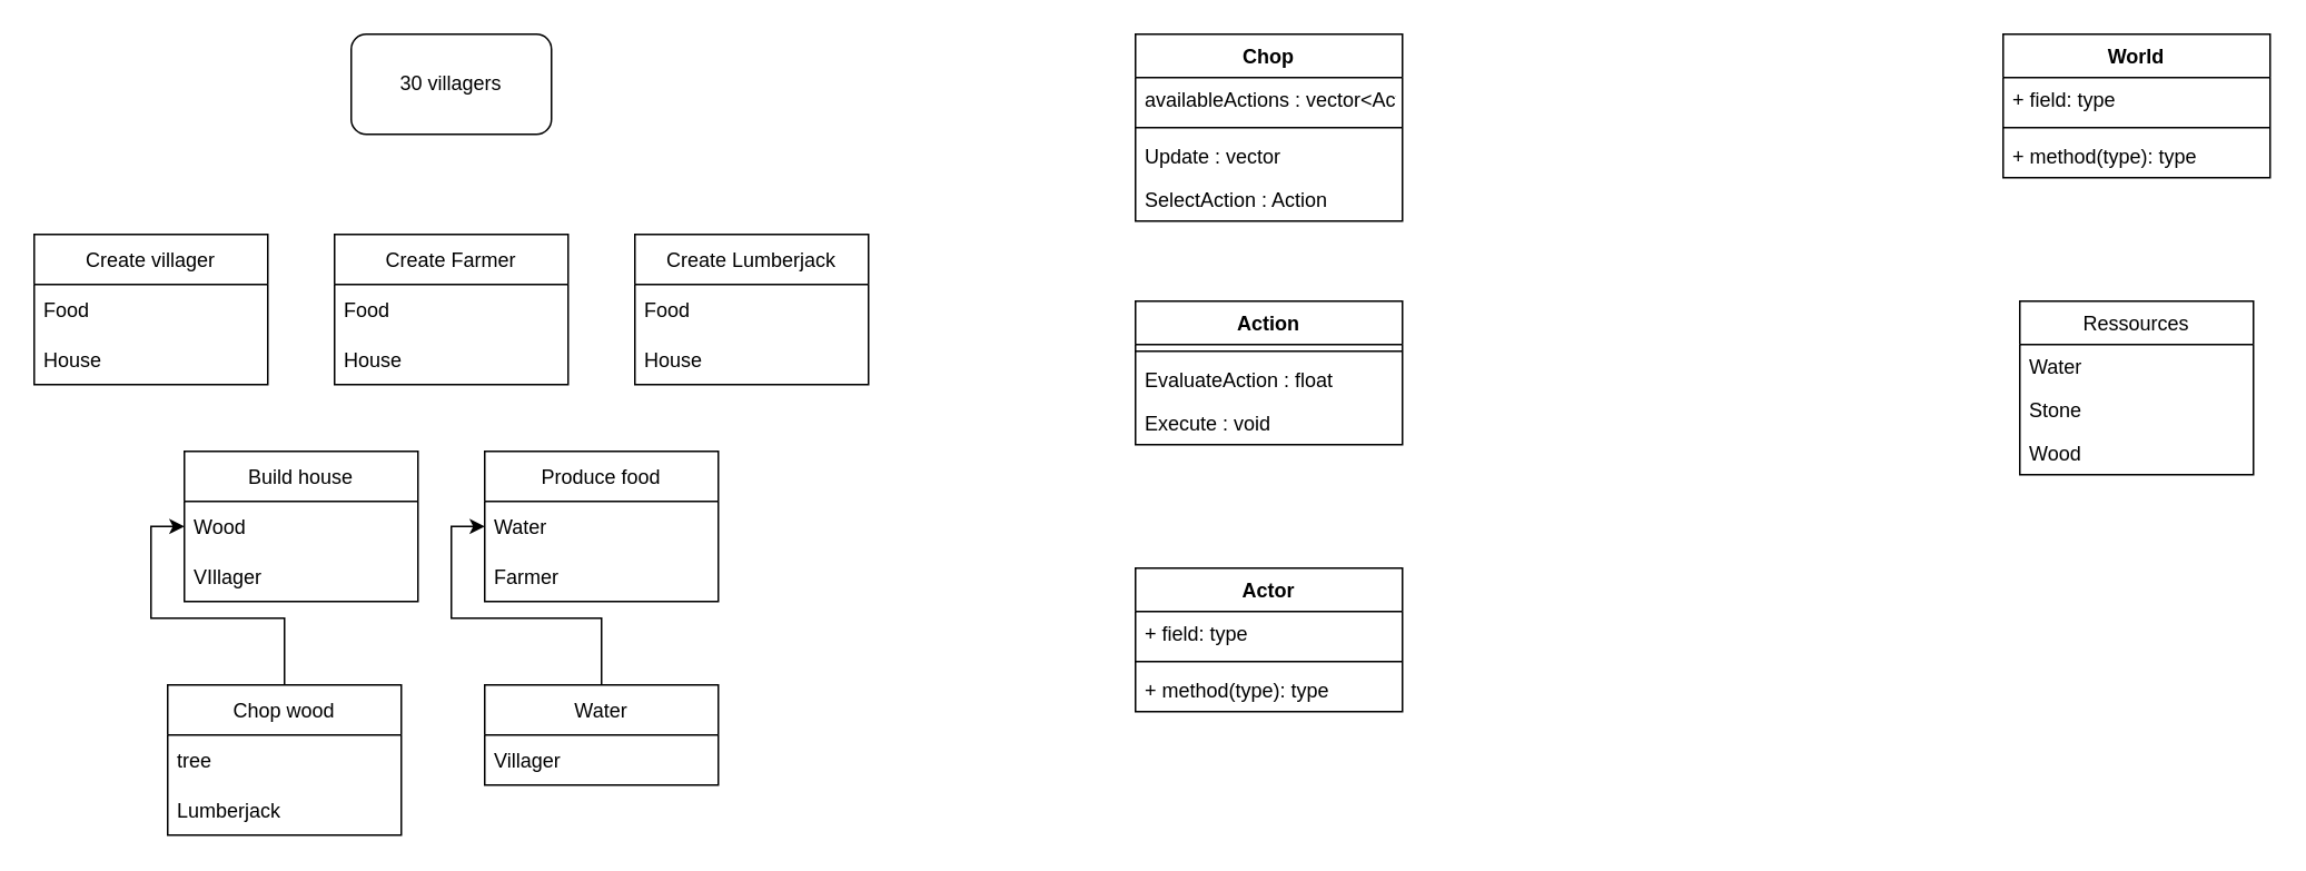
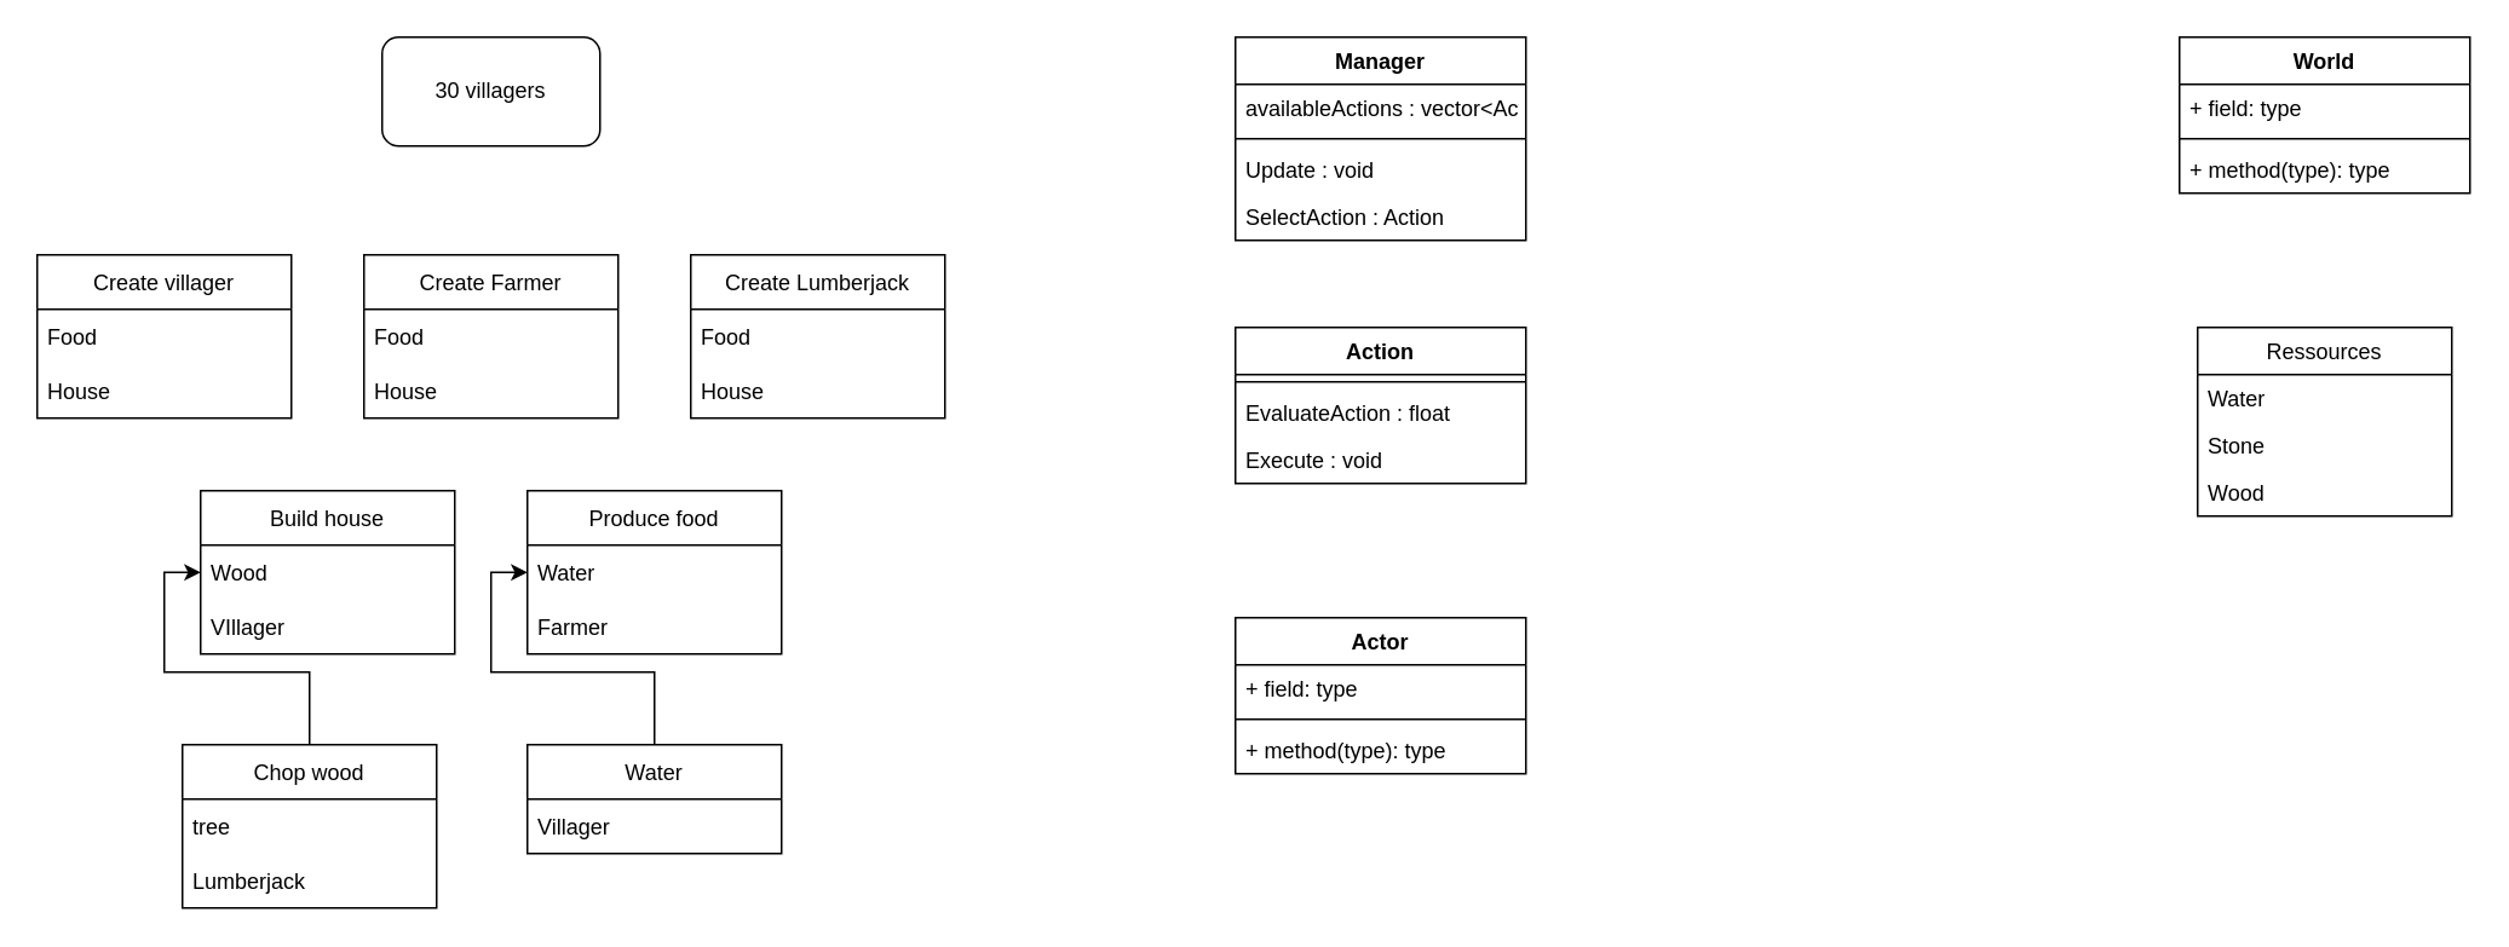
  <mxCell id="0" />
  <mxCell id="1" parent="0" />
- <mxCell id="2" value="Chop" style="swimlane;fontStyle=1;align=center;verticalAlign=top;childLayout=stackLayout;horizontal=1;startSize=26;horizontalStack=0;resizeParent=1;resizeParentMax=0;resizeLast=0;collapsible=1;marginBottom=0;" parent="1" vertex="1"><mxGeometry x="680" y="20" width="160" height="112" as="geometry" /></mxCell>
+ <mxCell id="2" value="Manager" style="swimlane;fontStyle=1;align=center;verticalAlign=top;childLayout=stackLayout;horizontal=1;startSize=26;horizontalStack=0;resizeParent=1;resizeParentMax=0;resizeLast=0;collapsible=1;marginBottom=0;" parent="1" vertex="1"><mxGeometry x="680" y="20" width="160" height="112" as="geometry" /></mxCell>
  <mxCell id="3" value="availableActions : vector&lt;Action&gt;" style="text;strokeColor=none;fillColor=none;align=left;verticalAlign=top;spacingLeft=4;spacingRight=4;overflow=hidden;rotatable=0;points=[[0,0.5],[1,0.5]];portConstraint=eastwest;" parent="2" vertex="1"><mxGeometry y="26" width="160" height="26" as="geometry" /></mxCell>
  <mxCell id="4" value="" style="line;strokeWidth=1;fillColor=none;align=left;verticalAlign=middle;spacingTop=-1;spacingLeft=3;spacingRight=3;rotatable=0;labelPosition=right;points=[];portConstraint=eastwest;strokeColor=inherit;" parent="2" vertex="1"><mxGeometry y="52" width="160" height="8" as="geometry" /></mxCell>
- <mxCell id="5" value="Update : vector" style="text;strokeColor=none;fillColor=none;align=left;verticalAlign=top;spacingLeft=4;spacingRight=4;overflow=hidden;rotatable=0;points=[[0,0.5],[1,0.5]];portConstraint=eastwest;" parent="2" vertex="1"><mxGeometry y="60" width="160" height="26" as="geometry" /></mxCell>
+ <mxCell id="5" value="Update : void" style="text;strokeColor=none;fillColor=none;align=left;verticalAlign=top;spacingLeft=4;spacingRight=4;overflow=hidden;rotatable=0;points=[[0,0.5],[1,0.5]];portConstraint=eastwest;" parent="2" vertex="1"><mxGeometry y="60" width="160" height="26" as="geometry" /></mxCell>
  <mxCell id="6" value="SelectAction : Action" style="text;strokeColor=none;fillColor=none;align=left;verticalAlign=top;spacingLeft=4;spacingRight=4;overflow=hidden;rotatable=0;points=[[0,0.5],[1,0.5]];portConstraint=eastwest;" parent="2" vertex="1"><mxGeometry y="86" width="160" height="26" as="geometry" /></mxCell>
  <mxCell id="7" value="Action" style="swimlane;fontStyle=1;align=center;verticalAlign=top;childLayout=stackLayout;horizontal=1;startSize=26;horizontalStack=0;resizeParent=1;resizeParentMax=0;resizeLast=0;collapsible=1;marginBottom=0;" parent="1" vertex="1"><mxGeometry x="680" y="180" width="160" height="86" as="geometry" /></mxCell>
  <mxCell id="8" value="" style="line;strokeWidth=1;fillColor=none;align=left;verticalAlign=middle;spacingTop=-1;spacingLeft=3;spacingRight=3;rotatable=0;labelPosition=right;points=[];portConstraint=eastwest;strokeColor=inherit;" parent="7" vertex="1"><mxGeometry y="26" width="160" height="8" as="geometry" /></mxCell>
  <mxCell id="9" value="EvaluateAction : float" style="text;strokeColor=none;fillColor=none;align=left;verticalAlign=top;spacingLeft=4;spacingRight=4;overflow=hidden;rotatable=0;points=[[0,0.5],[1,0.5]];portConstraint=eastwest;" parent="7" vertex="1"><mxGeometry y="34" width="160" height="26" as="geometry" /></mxCell>
  <mxCell id="10" value="Execute : void" style="text;strokeColor=none;fillColor=none;align=left;verticalAlign=top;spacingLeft=4;spacingRight=4;overflow=hidden;rotatable=0;points=[[0,0.5],[1,0.5]];portConstraint=eastwest;" parent="7" vertex="1"><mxGeometry y="60" width="160" height="26" as="geometry" /></mxCell>
  <mxCell id="11" value="World" style="swimlane;fontStyle=1;align=center;verticalAlign=top;childLayout=stackLayout;horizontal=1;startSize=26;horizontalStack=0;resizeParent=1;resizeParentMax=0;resizeLast=0;collapsible=1;marginBottom=0;" parent="1" vertex="1"><mxGeometry x="1200" y="20" width="160" height="86" as="geometry" /></mxCell>
  <mxCell id="12" value="+ field: type" style="text;strokeColor=none;fillColor=none;align=left;verticalAlign=top;spacingLeft=4;spacingRight=4;overflow=hidden;rotatable=0;points=[[0,0.5],[1,0.5]];portConstraint=eastwest;" parent="11" vertex="1"><mxGeometry y="26" width="160" height="26" as="geometry" /></mxCell>
  <mxCell id="13" value="" style="line;strokeWidth=1;fillColor=none;align=left;verticalAlign=middle;spacingTop=-1;spacingLeft=3;spacingRight=3;rotatable=0;labelPosition=right;points=[];portConstraint=eastwest;strokeColor=inherit;" parent="11" vertex="1"><mxGeometry y="52" width="160" height="8" as="geometry" /></mxCell>
  <mxCell id="14" value="+ method(type): type" style="text;strokeColor=none;fillColor=none;align=left;verticalAlign=top;spacingLeft=4;spacingRight=4;overflow=hidden;rotatable=0;points=[[0,0.5],[1,0.5]];portConstraint=eastwest;" parent="11" vertex="1"><mxGeometry y="60" width="160" height="26" as="geometry" /></mxCell>
  <mxCell id="15" value="Ressources" style="swimlane;fontStyle=0;childLayout=stackLayout;horizontal=1;startSize=26;fillColor=none;horizontalStack=0;resizeParent=1;resizeParentMax=0;resizeLast=0;collapsible=1;marginBottom=0;" parent="1" vertex="1"><mxGeometry x="1210" y="180" width="140" height="104" as="geometry" /></mxCell>
  <mxCell id="16" value="Water" style="text;strokeColor=none;fillColor=none;align=left;verticalAlign=top;spacingLeft=4;spacingRight=4;overflow=hidden;rotatable=0;points=[[0,0.5],[1,0.5]];portConstraint=eastwest;" parent="15" vertex="1"><mxGeometry y="26" width="140" height="26" as="geometry" /></mxCell>
  <mxCell id="17" value="Stone" style="text;strokeColor=none;fillColor=none;align=left;verticalAlign=top;spacingLeft=4;spacingRight=4;overflow=hidden;rotatable=0;points=[[0,0.5],[1,0.5]];portConstraint=eastwest;" parent="15" vertex="1"><mxGeometry y="52" width="140" height="26" as="geometry" /></mxCell>
  <mxCell id="18" value="Wood" style="text;strokeColor=none;fillColor=none;align=left;verticalAlign=top;spacingLeft=4;spacingRight=4;overflow=hidden;rotatable=0;points=[[0,0.5],[1,0.5]];portConstraint=eastwest;" parent="15" vertex="1"><mxGeometry y="78" width="140" height="26" as="geometry" /></mxCell>
  <mxCell id="19" value="Actor" style="swimlane;fontStyle=1;align=center;verticalAlign=top;childLayout=stackLayout;horizontal=1;startSize=26;horizontalStack=0;resizeParent=1;resizeParentMax=0;resizeLast=0;collapsible=1;marginBottom=0;" parent="1" vertex="1"><mxGeometry x="680" y="340" width="160" height="86" as="geometry" /></mxCell>
  <mxCell id="20" value="+ field: type" style="text;strokeColor=none;fillColor=none;align=left;verticalAlign=top;spacingLeft=4;spacingRight=4;overflow=hidden;rotatable=0;points=[[0,0.5],[1,0.5]];portConstraint=eastwest;" parent="19" vertex="1"><mxGeometry y="26" width="160" height="26" as="geometry" /></mxCell>
  <mxCell id="21" value="" style="line;strokeWidth=1;fillColor=none;align=left;verticalAlign=middle;spacingTop=-1;spacingLeft=3;spacingRight=3;rotatable=0;labelPosition=right;points=[];portConstraint=eastwest;strokeColor=inherit;" parent="19" vertex="1"><mxGeometry y="52" width="160" height="8" as="geometry" /></mxCell>
  <mxCell id="22" value="+ method(type): type" style="text;strokeColor=none;fillColor=none;align=left;verticalAlign=top;spacingLeft=4;spacingRight=4;overflow=hidden;rotatable=0;points=[[0,0.5],[1,0.5]];portConstraint=eastwest;" parent="19" vertex="1"><mxGeometry y="60" width="160" height="26" as="geometry" /></mxCell>
  <mxCell id="23" value="30 villagers" style="whiteSpace=wrap;html=1;rounded=1;" parent="1" vertex="1"><mxGeometry x="210" y="20" width="120" height="60" as="geometry" /></mxCell>
  <mxCell id="24" value="Create villager" style="swimlane;fontStyle=0;childLayout=stackLayout;horizontal=1;startSize=30;horizontalStack=0;resizeParent=1;resizeParentMax=0;resizeLast=0;collapsible=1;marginBottom=0;" parent="1" vertex="1"><mxGeometry x="20" y="140" width="140" height="90" as="geometry" /></mxCell>
  <mxCell id="25" value="Food" style="text;strokeColor=none;fillColor=none;align=left;verticalAlign=middle;spacingLeft=4;spacingRight=4;overflow=hidden;points=[[0,0.5],[1,0.5]];portConstraint=eastwest;rotatable=0;" parent="24" vertex="1"><mxGeometry y="30" width="140" height="30" as="geometry" /></mxCell>
  <mxCell id="26" value="House" style="text;strokeColor=none;fillColor=none;align=left;verticalAlign=middle;spacingLeft=4;spacingRight=4;overflow=hidden;points=[[0,0.5],[1,0.5]];portConstraint=eastwest;rotatable=0;" parent="24" vertex="1"><mxGeometry y="60" width="140" height="30" as="geometry" /></mxCell>
  <mxCell id="27" value="Produce food" style="swimlane;fontStyle=0;childLayout=stackLayout;horizontal=1;startSize=30;horizontalStack=0;resizeParent=1;resizeParentMax=0;resizeLast=0;collapsible=1;marginBottom=0;" parent="1" vertex="1"><mxGeometry x="290" y="270" width="140" height="90" as="geometry" /></mxCell>
  <mxCell id="28" value="Water" style="text;strokeColor=none;fillColor=none;align=left;verticalAlign=middle;spacingLeft=4;spacingRight=4;overflow=hidden;points=[[0,0.5],[1,0.5]];portConstraint=eastwest;rotatable=0;" parent="27" vertex="1"><mxGeometry y="30" width="140" height="30" as="geometry" /></mxCell>
  <mxCell id="29" value="Farmer" style="text;strokeColor=none;fillColor=none;align=left;verticalAlign=middle;spacingLeft=4;spacingRight=4;overflow=hidden;points=[[0,0.5],[1,0.5]];portConstraint=eastwest;rotatable=0;" parent="27" vertex="1"><mxGeometry y="60" width="140" height="30" as="geometry" /></mxCell>
  <mxCell id="30" style="edgeStyle=orthogonalEdgeStyle;rounded=0;orthogonalLoop=1;jettySize=auto;html=1;exitX=0.5;exitY=0;exitDx=0;exitDy=0;entryX=0;entryY=0.5;entryDx=0;entryDy=0;" parent="1" source="31" target="38" edge="1"><mxGeometry relative="1" as="geometry"><Array as="points"><mxPoint x="170" y="370" /><mxPoint x="90" y="370" /><mxPoint x="90" y="315" /></Array></mxGeometry></mxCell>
  <mxCell id="31" value="Chop wood" style="swimlane;fontStyle=0;childLayout=stackLayout;horizontal=1;startSize=30;horizontalStack=0;resizeParent=1;resizeParentMax=0;resizeLast=0;collapsible=1;marginBottom=0;" parent="1" vertex="1"><mxGeometry x="100" y="410" width="140" height="90" as="geometry" /></mxCell>
  <mxCell id="32" value="tree" style="text;strokeColor=none;fillColor=none;align=left;verticalAlign=middle;spacingLeft=4;spacingRight=4;overflow=hidden;points=[[0,0.5],[1,0.5]];portConstraint=eastwest;rotatable=0;" parent="31" vertex="1"><mxGeometry y="30" width="140" height="30" as="geometry" /></mxCell>
  <mxCell id="33" value="Lumberjack" style="text;strokeColor=none;fillColor=none;align=left;verticalAlign=middle;spacingLeft=4;spacingRight=4;overflow=hidden;points=[[0,0.5],[1,0.5]];portConstraint=eastwest;rotatable=0;" parent="31" vertex="1"><mxGeometry y="60" width="140" height="30" as="geometry" /></mxCell>
  <mxCell id="34" style="edgeStyle=orthogonalEdgeStyle;rounded=0;orthogonalLoop=1;jettySize=auto;html=1;exitX=0.5;exitY=0;exitDx=0;exitDy=0;entryX=0;entryY=0.5;entryDx=0;entryDy=0;" parent="1" source="35" target="28" edge="1"><mxGeometry relative="1" as="geometry" /></mxCell>
  <mxCell id="35" value="Water" style="swimlane;fontStyle=0;childLayout=stackLayout;horizontal=1;startSize=30;horizontalStack=0;resizeParent=1;resizeParentMax=0;resizeLast=0;collapsible=1;marginBottom=0;" parent="1" vertex="1"><mxGeometry x="290" y="410" width="140" height="60" as="geometry" /></mxCell>
  <mxCell id="36" value="Villager" style="text;strokeColor=none;fillColor=none;align=left;verticalAlign=middle;spacingLeft=4;spacingRight=4;overflow=hidden;points=[[0,0.5],[1,0.5]];portConstraint=eastwest;rotatable=0;" parent="35" vertex="1"><mxGeometry y="30" width="140" height="30" as="geometry" /></mxCell>
  <mxCell id="37" value="Build house" style="swimlane;fontStyle=0;childLayout=stackLayout;horizontal=1;startSize=30;horizontalStack=0;resizeParent=1;resizeParentMax=0;resizeLast=0;collapsible=1;marginBottom=0;" parent="1" vertex="1"><mxGeometry x="110" y="270" width="140" height="90" as="geometry" /></mxCell>
  <mxCell id="38" value="Wood" style="text;strokeColor=none;fillColor=none;align=left;verticalAlign=middle;spacingLeft=4;spacingRight=4;overflow=hidden;points=[[0,0.5],[1,0.5]];portConstraint=eastwest;rotatable=0;" parent="37" vertex="1"><mxGeometry y="30" width="140" height="30" as="geometry" /></mxCell>
  <mxCell id="39" value="VIllager" style="text;strokeColor=none;fillColor=none;align=left;verticalAlign=middle;spacingLeft=4;spacingRight=4;overflow=hidden;points=[[0,0.5],[1,0.5]];portConstraint=eastwest;rotatable=0;" parent="37" vertex="1"><mxGeometry y="60" width="140" height="30" as="geometry" /></mxCell>
  <mxCell id="40" value="Create Farmer" style="swimlane;fontStyle=0;childLayout=stackLayout;horizontal=1;startSize=30;horizontalStack=0;resizeParent=1;resizeParentMax=0;resizeLast=0;collapsible=1;marginBottom=0;" parent="1" vertex="1"><mxGeometry x="200" y="140" width="140" height="90" as="geometry" /></mxCell>
  <mxCell id="41" value="Food" style="text;strokeColor=none;fillColor=none;align=left;verticalAlign=middle;spacingLeft=4;spacingRight=4;overflow=hidden;points=[[0,0.5],[1,0.5]];portConstraint=eastwest;rotatable=0;" parent="40" vertex="1"><mxGeometry y="30" width="140" height="30" as="geometry" /></mxCell>
  <mxCell id="42" value="House" style="text;strokeColor=none;fillColor=none;align=left;verticalAlign=middle;spacingLeft=4;spacingRight=4;overflow=hidden;points=[[0,0.5],[1,0.5]];portConstraint=eastwest;rotatable=0;" parent="40" vertex="1"><mxGeometry y="60" width="140" height="30" as="geometry" /></mxCell>
  <mxCell id="43" value="Create Lumberjack" style="swimlane;fontStyle=0;childLayout=stackLayout;horizontal=1;startSize=30;horizontalStack=0;resizeParent=1;resizeParentMax=0;resizeLast=0;collapsible=1;marginBottom=0;" parent="1" vertex="1"><mxGeometry x="380" y="140" width="140" height="90" as="geometry" /></mxCell>
  <mxCell id="44" value="Food" style="text;strokeColor=none;fillColor=none;align=left;verticalAlign=middle;spacingLeft=4;spacingRight=4;overflow=hidden;points=[[0,0.5],[1,0.5]];portConstraint=eastwest;rotatable=0;" parent="43" vertex="1"><mxGeometry y="30" width="140" height="30" as="geometry" /></mxCell>
  <mxCell id="45" value="House" style="text;strokeColor=none;fillColor=none;align=left;verticalAlign=middle;spacingLeft=4;spacingRight=4;overflow=hidden;points=[[0,0.5],[1,0.5]];portConstraint=eastwest;rotatable=0;" parent="43" vertex="1"><mxGeometry y="60" width="140" height="30" as="geometry" /></mxCell>
